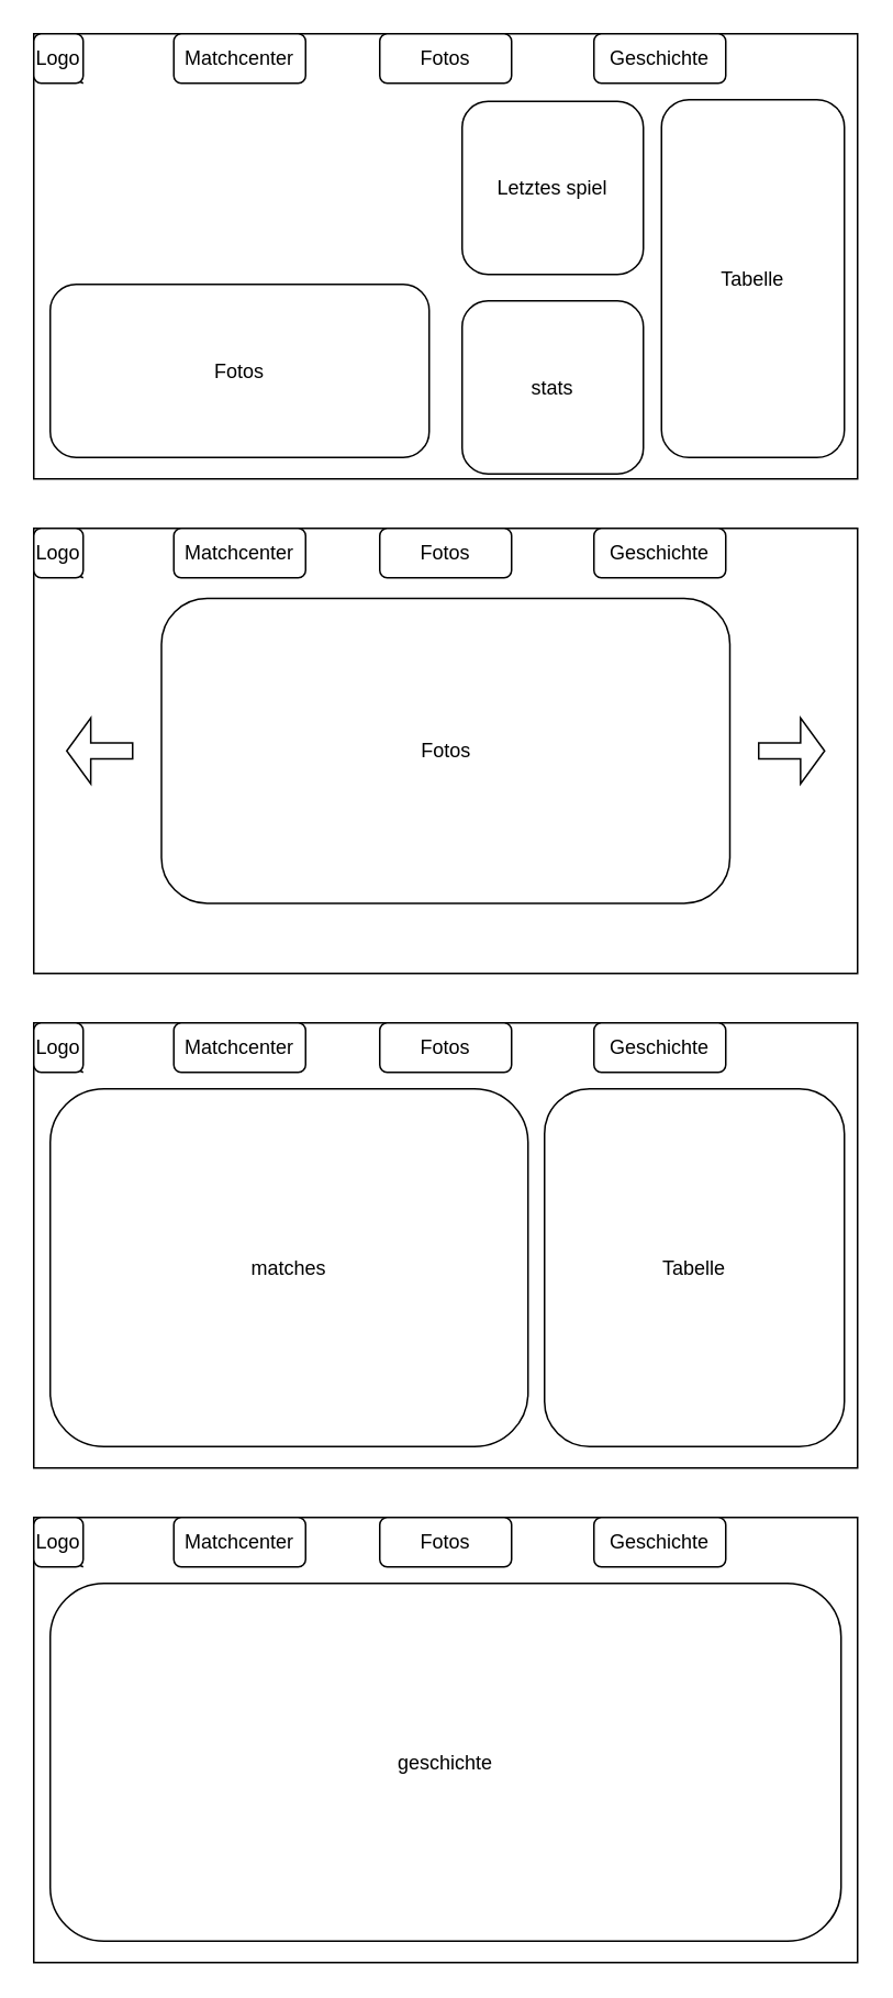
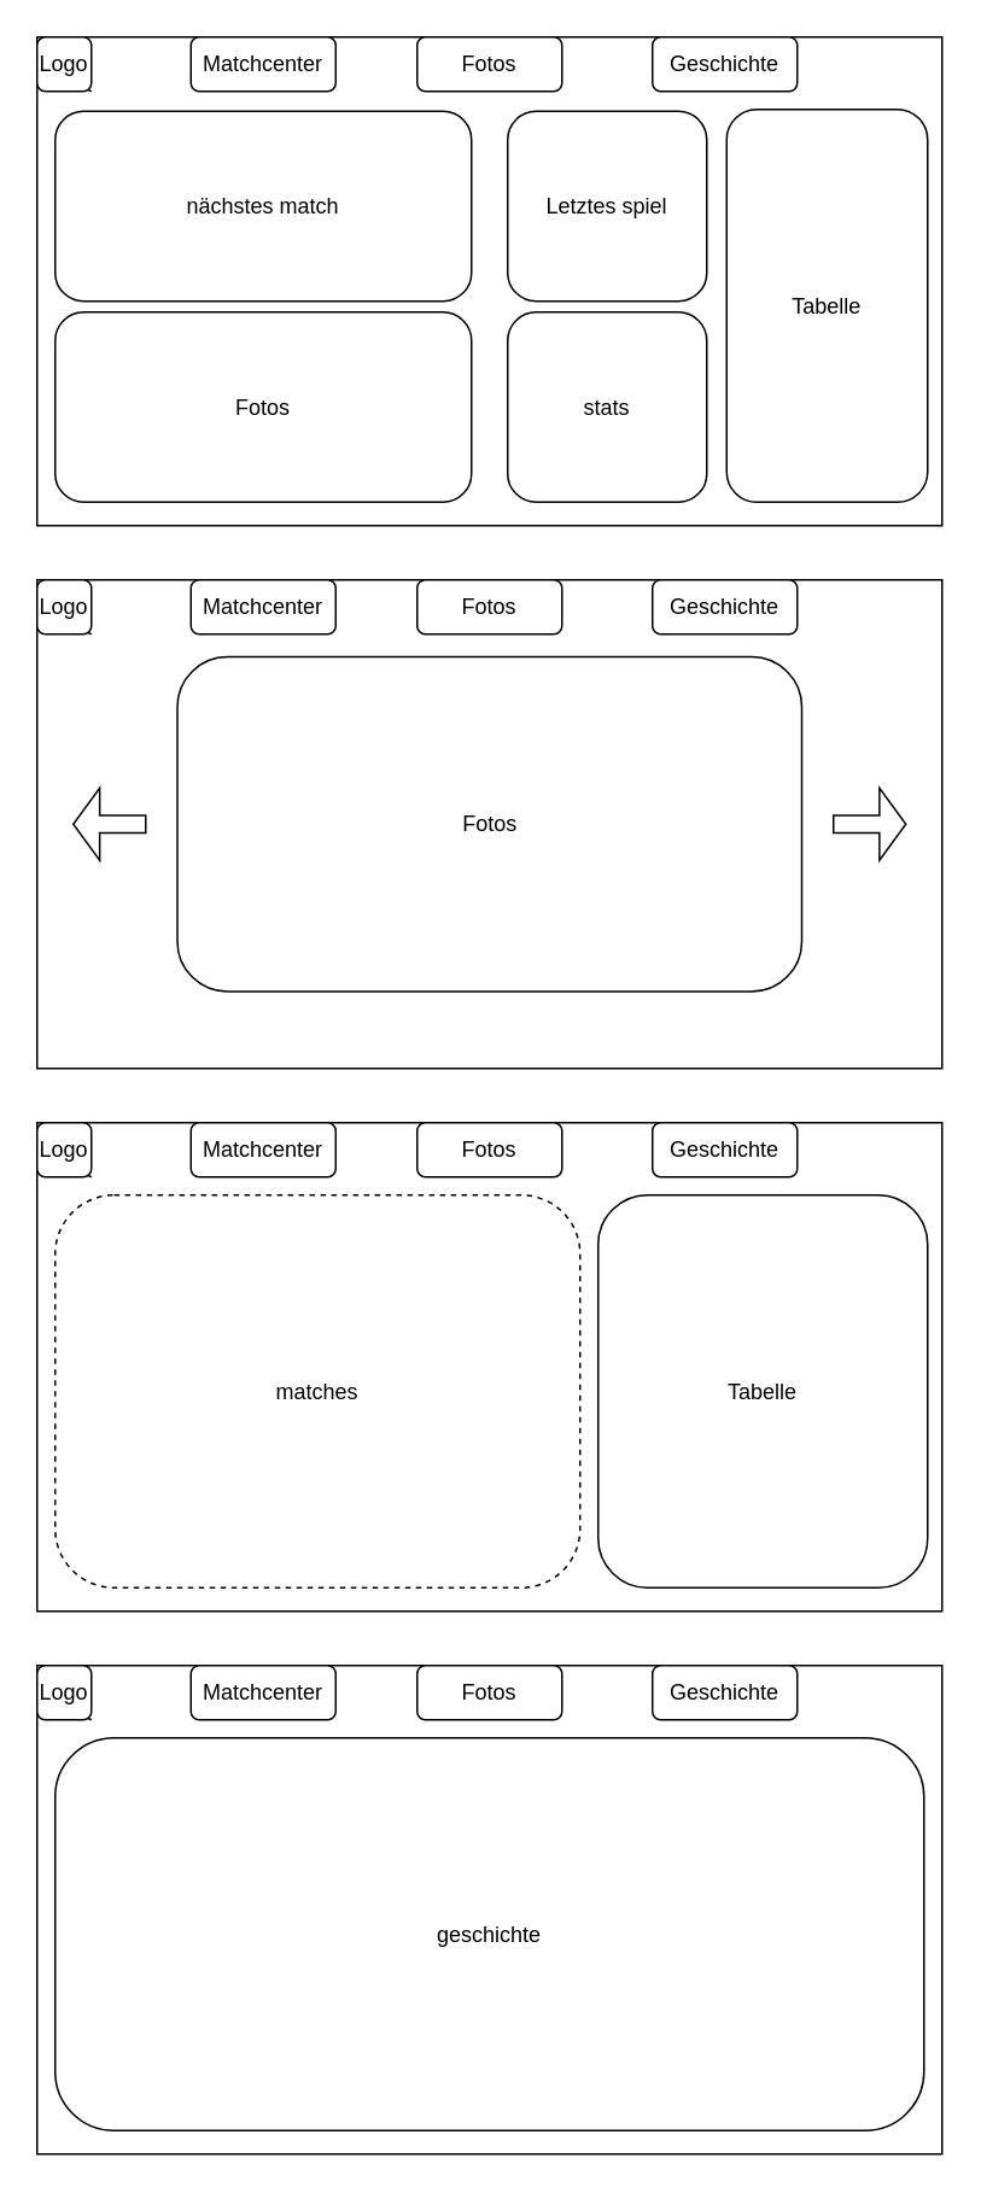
  <mxCell id="0" />
  <mxCell id="1" parent="0" />
  <mxCell id="2" value="" style="rounded=0;whiteSpace=wrap;html=1;" vertex="1" parent="1"><mxGeometry x="20" y="20" width="500" height="270" as="geometry" /></mxCell>
  <mxCell id="3" value="Letztes spiel&lt;span style=&quot;color: rgba(0, 0, 0, 0); font-family: monospace; font-size: 0px; text-align: start;&quot;&gt;%3CmxGraphModel%3E%3Croot%3E%3CmxCell%20id%3D%220%22%2F%3E%3CmxCell%20id%3D%221%22%20parent%3D%220%22%2F%3E%3CmxCell%20id%3D%222%22%20value%3D%22Logo%22%20style%3D%22rounded%3D0%3BwhiteSpace%3Dwrap%3Bhtml%3D1%3B%22%20vertex%3D%221%22%20parent%3D%221%22%3E%3CmxGeometry%20x%3D%22410%22%20y%3D%22460%22%20width%3D%2240%22%20height%3D%2230%22%20as%3D%22geometry%22%2F%3E%3C%2FmxCell%3E%3C%2Froot%3E%3C%2FmxGraphModel%3E&lt;/span&gt;" style="rounded=1;whiteSpace=wrap;html=1;" vertex="1" parent="1"><mxGeometry x="280" y="61" width="110" height="105" as="geometry" /></mxCell>
  <mxCell id="4" value="Tabelle" style="rounded=1;whiteSpace=wrap;html=1;" vertex="1" parent="1"><mxGeometry x="401" y="60" width="111" height="217" as="geometry" /></mxCell>
- <mxCell id="5" value="stats" style="rounded=1;whiteSpace=wrap;html=1;" vertex="1" parent="1"><mxGeometry x="280" y="182" width="110" height="105" as="geometry" /></mxCell>
+ <mxCell id="5" value="stats" style="rounded=1;whiteSpace=wrap;html=1;" vertex="1" parent="1"><mxGeometry x="280" y="172" width="110" height="105" as="geometry" /></mxCell>
  <mxCell id="6" value="Fotos" style="rounded=1;whiteSpace=wrap;html=1;" vertex="1" parent="1"><mxGeometry x="30" y="172" width="230" height="105" as="geometry" /></mxCell>
+ <mxCell id="7" value="nächstes match" style="rounded=1;whiteSpace=wrap;html=1;" vertex="1" parent="1"><mxGeometry x="30" y="61" width="230" height="105" as="geometry" /></mxCell>
  <mxCell id="8" style="edgeStyle=none;html=1;exitX=1;exitY=1;exitDx=0;exitDy=0;" edge="1" parent="1" source="9" target="2"><mxGeometry relative="1" as="geometry" /></mxCell>
  <mxCell id="9" value="Logo" style="rounded=1;whiteSpace=wrap;html=1;" vertex="1" parent="1"><mxGeometry x="20" y="20" width="30" height="30" as="geometry" /></mxCell>
  <mxCell id="10" value="Matchcenter" style="rounded=1;whiteSpace=wrap;html=1;" vertex="1" parent="1"><mxGeometry x="105" y="20" width="80" height="30" as="geometry" /></mxCell>
  <mxCell id="11" value="Fotos" style="rounded=1;whiteSpace=wrap;html=1;" vertex="1" parent="1"><mxGeometry x="230" y="20" width="80" height="30" as="geometry" /></mxCell>
  <mxCell id="12" value="Geschichte" style="rounded=1;whiteSpace=wrap;html=1;" vertex="1" parent="1"><mxGeometry x="360" y="20" width="80" height="30" as="geometry" /></mxCell>
  <mxCell id="13" value="" style="rounded=0;whiteSpace=wrap;html=1;" vertex="1" parent="1"><mxGeometry x="20" y="320" width="500" height="270" as="geometry" /></mxCell>
  <mxCell id="14" value="Fotos" style="rounded=1;whiteSpace=wrap;html=1;" vertex="1" parent="1"><mxGeometry x="97.5" y="362.5" width="345" height="185" as="geometry" /></mxCell>
  <mxCell id="15" style="edgeStyle=none;html=1;exitX=1;exitY=1;exitDx=0;exitDy=0;" edge="1" parent="1" source="16" target="13"><mxGeometry relative="1" as="geometry" /></mxCell>
  <mxCell id="16" value="Logo" style="rounded=1;whiteSpace=wrap;html=1;" vertex="1" parent="1"><mxGeometry x="20" y="320" width="30" height="30" as="geometry" /></mxCell>
  <mxCell id="17" value="Matchcenter" style="rounded=1;whiteSpace=wrap;html=1;" vertex="1" parent="1"><mxGeometry x="105" y="320" width="80" height="30" as="geometry" /></mxCell>
  <mxCell id="18" value="Fotos" style="rounded=1;whiteSpace=wrap;html=1;" vertex="1" parent="1"><mxGeometry x="230" y="320" width="80" height="30" as="geometry" /></mxCell>
  <mxCell id="19" value="Geschichte" style="rounded=1;whiteSpace=wrap;html=1;" vertex="1" parent="1"><mxGeometry x="360" y="320" width="80" height="30" as="geometry" /></mxCell>
  <mxCell id="20" value="" style="shape=singleArrow;direction=west;whiteSpace=wrap;html=1;arrowWidth=0.24;arrowSize=0.365;" vertex="1" parent="1"><mxGeometry x="40" y="435" width="40" height="40" as="geometry" /></mxCell>
  <mxCell id="21" value="" style="shape=singleArrow;direction=west;whiteSpace=wrap;html=1;arrowWidth=0.24;arrowSize=0.365;rotation=-180;" vertex="1" parent="1"><mxGeometry x="460" y="435" width="40" height="40" as="geometry" /></mxCell>
  <mxCell id="22" value="" style="rounded=0;whiteSpace=wrap;html=1;" vertex="1" parent="1"><mxGeometry x="20" y="620" width="500" height="270" as="geometry" /></mxCell>
  <mxCell id="23" value="Tabelle" style="rounded=1;whiteSpace=wrap;html=1;" vertex="1" parent="1"><mxGeometry x="330" y="660" width="182" height="217" as="geometry" /></mxCell>
  <mxCell id="24" style="edgeStyle=none;html=1;exitX=1;exitY=1;exitDx=0;exitDy=0;" edge="1" parent="1" source="25" target="22"><mxGeometry relative="1" as="geometry" /></mxCell>
  <mxCell id="25" value="Logo" style="rounded=1;whiteSpace=wrap;html=1;" vertex="1" parent="1"><mxGeometry x="20" y="620" width="30" height="30" as="geometry" /></mxCell>
  <mxCell id="26" value="Matchcenter" style="rounded=1;whiteSpace=wrap;html=1;" vertex="1" parent="1"><mxGeometry x="105" y="620" width="80" height="30" as="geometry" /></mxCell>
  <mxCell id="27" value="Fotos" style="rounded=1;whiteSpace=wrap;html=1;" vertex="1" parent="1"><mxGeometry x="230" y="620" width="80" height="30" as="geometry" /></mxCell>
  <mxCell id="28" value="Geschichte" style="rounded=1;whiteSpace=wrap;html=1;" vertex="1" parent="1"><mxGeometry x="360" y="620" width="80" height="30" as="geometry" /></mxCell>
- <mxCell id="29" value="matches" style="rounded=1;whiteSpace=wrap;html=1;" vertex="1" parent="1"><mxGeometry x="30" y="660" width="290" height="217" as="geometry" /></mxCell>
+ <mxCell id="29" value="matches" style="rounded=1;whiteSpace=wrap;html=1;dashed=1;" vertex="1" parent="1"><mxGeometry x="30" y="660" width="290" height="217" as="geometry" /></mxCell>
  <mxCell id="30" value="" style="rounded=0;whiteSpace=wrap;html=1;" vertex="1" parent="1"><mxGeometry x="20" y="920" width="500" height="270" as="geometry" /></mxCell>
  <mxCell id="31" style="edgeStyle=none;html=1;exitX=1;exitY=1;exitDx=0;exitDy=0;" edge="1" parent="1" source="32" target="30"><mxGeometry relative="1" as="geometry" /></mxCell>
  <mxCell id="32" value="Logo" style="rounded=1;whiteSpace=wrap;html=1;" vertex="1" parent="1"><mxGeometry x="20" y="920" width="30" height="30" as="geometry" /></mxCell>
  <mxCell id="33" value="Matchcenter" style="rounded=1;whiteSpace=wrap;html=1;" vertex="1" parent="1"><mxGeometry x="105" y="920" width="80" height="30" as="geometry" /></mxCell>
  <mxCell id="34" value="Fotos" style="rounded=1;whiteSpace=wrap;html=1;" vertex="1" parent="1"><mxGeometry x="230" y="920" width="80" height="30" as="geometry" /></mxCell>
  <mxCell id="35" value="Geschichte" style="rounded=1;whiteSpace=wrap;html=1;" vertex="1" parent="1"><mxGeometry x="360" y="920" width="80" height="30" as="geometry" /></mxCell>
  <mxCell id="36" value="geschichte" style="rounded=1;whiteSpace=wrap;html=1;" vertex="1" parent="1"><mxGeometry x="30" y="960" width="480" height="217" as="geometry" /></mxCell>
